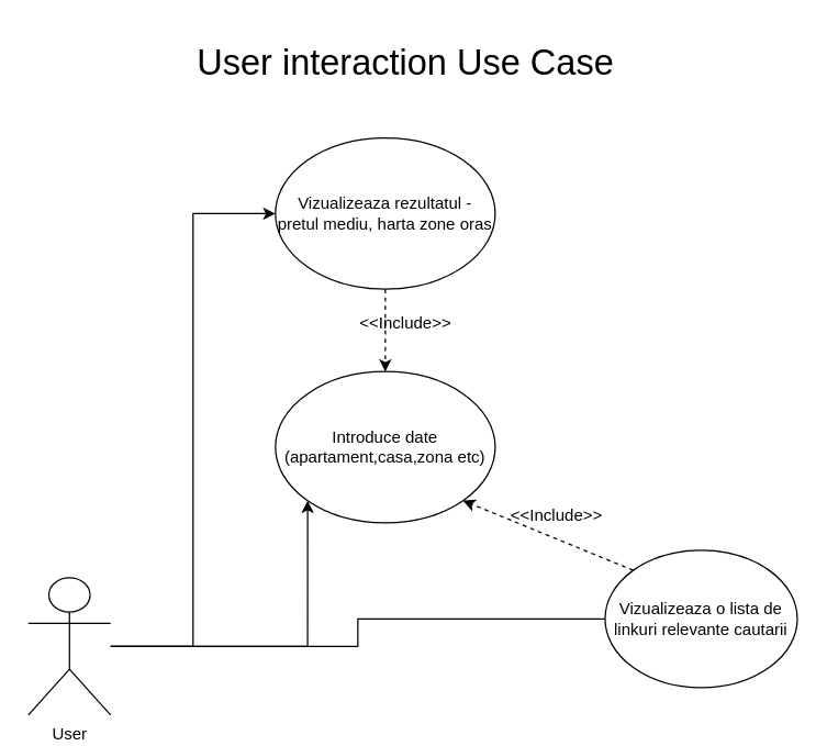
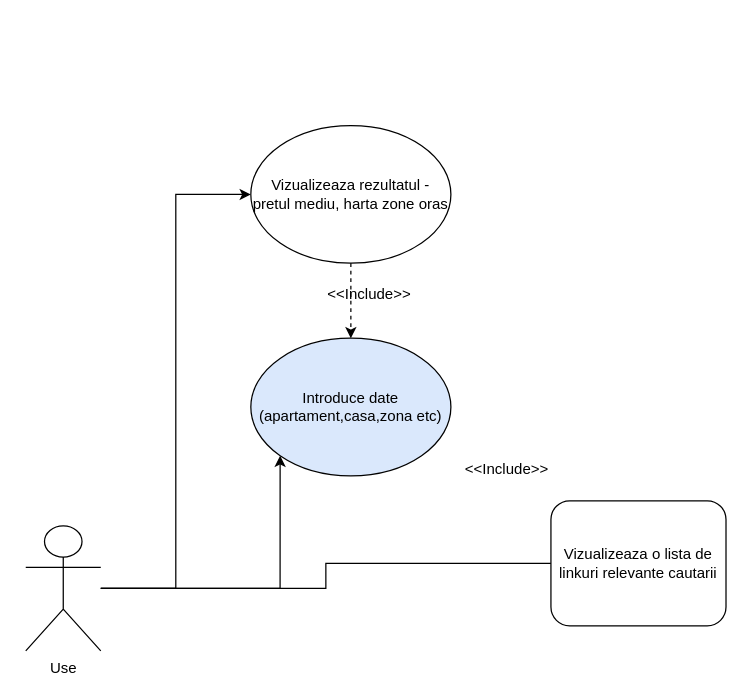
  <mxCell id="0" />
  <mxCell id="1" parent="0" />
  <mxCell id="2" style="edgeStyle=orthogonalEdgeStyle;rounded=0;orthogonalLoop=1;jettySize=auto;html=1;entryX=0;entryY=1;entryDx=0;entryDy=0;" edge="1" parent="1" source="5" target="6"><mxGeometry relative="1" as="geometry" /></mxCell>
  <mxCell id="3" style="edgeStyle=orthogonalEdgeStyle;rounded=0;orthogonalLoop=1;jettySize=auto;html=1;endArrow=none;" edge="1" parent="1" source="5" target="8"><mxGeometry relative="1" as="geometry" /></mxCell>
  <mxCell id="4" style="edgeStyle=orthogonalEdgeStyle;rounded=0;orthogonalLoop=1;jettySize=auto;html=1;entryX=0;entryY=0.5;entryDx=0;entryDy=0;" edge="1" parent="1" source="5" target="7"><mxGeometry relative="1" as="geometry" /></mxCell>
- <mxCell id="5" value="User" style="shape=umlActor;verticalLabelPosition=bottom;verticalAlign=top;html=1;outlineConnect=0;" vertex="1" parent="1"><mxGeometry x="20" y="420" width="60" height="100" as="geometry" /></mxCell>
- <mxCell id="6" value="Introduce date&lt;br&gt;(apartament,casa,zona etc)" style="ellipse;whiteSpace=wrap;html=1;" vertex="1" parent="1"><mxGeometry x="200" y="270" width="160" height="110" as="geometry" /></mxCell>
+ <mxCell id="5" value="Use" style="shape=umlActor;verticalLabelPosition=bottom;verticalAlign=top;html=1;outlineConnect=0;" vertex="1" parent="1"><mxGeometry x="20" y="420" width="60" height="100" as="geometry" /></mxCell>
+ <mxCell id="6" value="Introduce date&lt;br&gt;(apartament,casa,zona etc)" style="ellipse;whiteSpace=wrap;html=1;fillColor=#dae8fc;" vertex="1" parent="1"><mxGeometry x="200" y="270" width="160" height="110" as="geometry" /></mxCell>
  <mxCell id="7" value="Vizualizeaza rezultatul - pretul mediu, harta zone oras" style="ellipse;whiteSpace=wrap;html=1;" vertex="1" parent="1"><mxGeometry x="200" y="100" width="160" height="110" as="geometry" /></mxCell>
- <mxCell id="8" value="Vizualizeaza o lista de linkuri relevante cautarii" style="ellipse;whiteSpace=wrap;html=1;" vertex="1" parent="1"><mxGeometry x="440" y="400" width="140" height="100" as="geometry" /></mxCell>
+ <mxCell id="8" value="Vizualizeaza o lista de linkuri relevante cautarii" style="whiteSpace=wrap;html=1;rounded=1;" vertex="1" parent="1"><mxGeometry x="440" y="400" width="140" height="100" as="geometry" /></mxCell>
  <mxCell id="9" value="&amp;lt;&amp;lt;Include&amp;gt;&amp;gt;" style="text;html=1;strokeColor=none;fillColor=none;align=center;verticalAlign=middle;whiteSpace=wrap;rounded=0;" vertex="1" parent="1"><mxGeometry x="260" y="230" width="70" height="10" as="geometry" /></mxCell>
  <mxCell id="10" value="" style="endArrow=classic;html=1;entryX=0.5;entryY=0;entryDx=0;entryDy=0;exitX=0.5;exitY=1;exitDx=0;exitDy=0;dashed=1;" edge="1" parent="1" source="7" target="6"><mxGeometry width="50" height="50" relative="1" as="geometry"><mxPoint x="395" y="290" as="sourcePoint" /><mxPoint x="375" y="360" as="targetPoint" /></mxGeometry></mxCell>
- <mxCell id="11" value="" style="endArrow=classic;html=1;entryX=1;entryY=1;entryDx=0;entryDy=0;exitX=0;exitY=0;exitDx=0;exitDy=0;dashed=1;" edge="1" parent="1" source="8" target="6"><mxGeometry width="50" height="50" relative="1" as="geometry"><mxPoint x="460" y="375" as="sourcePoint" /><mxPoint x="380" y="425" as="targetPoint" /></mxGeometry></mxCell>
  <mxCell id="12" value="&amp;lt;&amp;lt;Include&amp;gt;&amp;gt;" style="text;html=1;strokeColor=none;fillColor=none;align=center;verticalAlign=middle;whiteSpace=wrap;rounded=0;" vertex="1" parent="1"><mxGeometry x="370" y="370" width="70" height="10" as="geometry" /></mxCell>
- <mxCell id="13" value="User interaction Use Case" style="text;html=1;strokeColor=none;fillColor=none;align=center;verticalAlign=middle;whiteSpace=wrap;rounded=0;fontSize=26;" vertex="1" parent="1"><mxGeometry x="115" y="20" width="360" height="50" as="geometry" /></mxCell>
